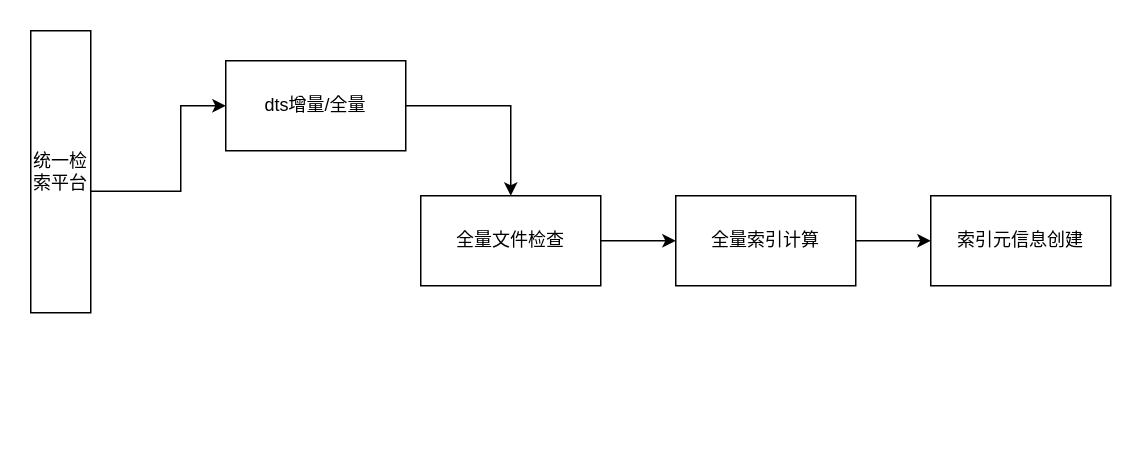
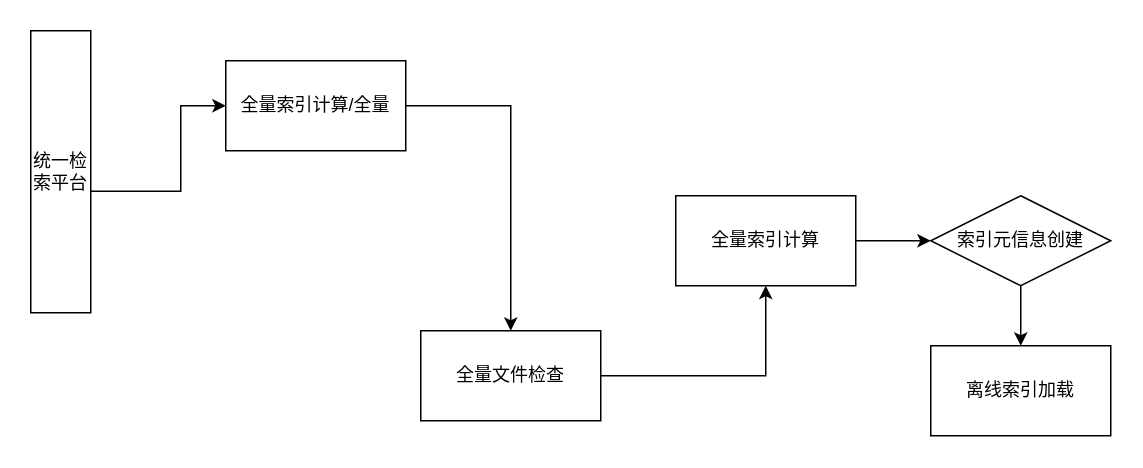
  <mxCell id="0" />
  <mxCell id="1" parent="0" />
  <mxCell id="2" style="edgeStyle=orthogonalEdgeStyle;rounded=0;orthogonalLoop=1;jettySize=auto;html=1;entryX=0;entryY=0.5;entryDx=0;entryDy=0;" parent="1" source="3" target="5" edge="1"><mxGeometry relative="1" as="geometry"><Array as="points"><mxPoint x="120" y="127" /><mxPoint x="120" y="70" /></Array></mxGeometry></mxCell>
  <mxCell id="3" value="统一检索平台" style="rounded=0;whiteSpace=wrap;html=1;" parent="1" vertex="1"><mxGeometry x="20" y="20" width="40" height="188" as="geometry" /></mxCell>
  <mxCell id="4" style="edgeStyle=orthogonalEdgeStyle;rounded=0;orthogonalLoop=1;jettySize=auto;html=1;entryX=0.5;entryY=0;entryDx=0;entryDy=0;" edge="1" parent="1" source="5" target="7"><mxGeometry relative="1" as="geometry" /></mxCell>
- <mxCell id="5" value="dts增量/全量" style="rounded=0;whiteSpace=wrap;html=1;" parent="1" vertex="1"><mxGeometry x="150" y="40" width="120" height="60" as="geometry" /></mxCell>
+ <mxCell id="5" value="全量索引计算/全量" style="rounded=0;whiteSpace=wrap;html=1;" parent="1" vertex="1"><mxGeometry x="150" y="40" width="120" height="60" as="geometry" /></mxCell>
  <mxCell id="6" value="" style="edgeStyle=orthogonalEdgeStyle;rounded=0;orthogonalLoop=1;jettySize=auto;html=1;" edge="1" parent="1" source="7" target="9"><mxGeometry relative="1" as="geometry" /></mxCell>
- <mxCell id="7" value="全量文件检查" style="rounded=0;whiteSpace=wrap;html=1;" vertex="1" parent="1"><mxGeometry x="280" y="130" width="120" height="60" as="geometry" /></mxCell>
+ <mxCell id="7" value="全量文件检查" style="rounded=0;whiteSpace=wrap;html=1;" vertex="1" parent="1"><mxGeometry x="280" y="220" width="120" height="60" as="geometry" /></mxCell>
  <mxCell id="8" value="" style="edgeStyle=orthogonalEdgeStyle;rounded=0;orthogonalLoop=1;jettySize=auto;html=1;" edge="1" parent="1" source="9" target="11"><mxGeometry relative="1" as="geometry" /></mxCell>
  <mxCell id="9" value="全量索引计算" style="whiteSpace=wrap;html=1;rounded=0;" vertex="1" parent="1"><mxGeometry x="450" y="130" width="120" height="60" as="geometry" /></mxCell>
- <mxCell id="11" value="索引元信息创建" style="whiteSpace=wrap;html=1;rounded=0;" vertex="1" parent="1"><mxGeometry x="620" y="130" width="120" height="60" as="geometry" /></mxCell>
+ <mxCell id="10" value="" style="edgeStyle=orthogonalEdgeStyle;rounded=0;orthogonalLoop=1;jettySize=auto;html=1;" edge="1" parent="1" source="11" target="12"><mxGeometry relative="1" as="geometry" /></mxCell>
+ <mxCell id="11" value="索引元信息创建" style="rhombus;whiteSpace=wrap;html=1;" vertex="1" parent="1"><mxGeometry x="620" y="130" width="120" height="60" as="geometry" /></mxCell>
+ <mxCell id="12" value="离线索引加载" style="whiteSpace=wrap;html=1;rounded=0;" vertex="1" parent="1"><mxGeometry x="620" y="230" width="120" height="60" as="geometry" /></mxCell>
